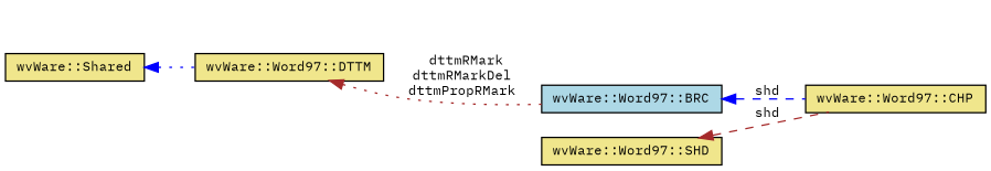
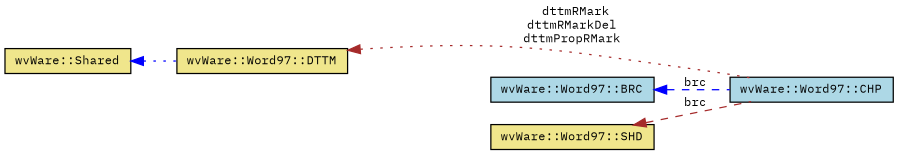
  digraph {
    fontname="IBM Plex Mono"
    rankdir=LR
    node [color=black fillcolor=khaki fontname="IBM Plex Mono" fontsize=10 shape=record style=filled]
    edge [color=blue dir=back fontname="IBM Plex Mono" fontsize=10 labelfontname=Helvetica labelfontsize=10 style=dotted]
-   n1 [fontcolor=black height=0.2 label="wvWare::Word97::CHP" width=0.4]
+   n1 [fillcolor=lightblue fontcolor=black height=0.2 label="wvWare::Word97::CHP" width=0.4]
    n2 [height=0.2 label="wvWare::Shared" width=0.4]
    n3 [height=0.2 label="wvWare::Word97::DTTM" width=0.4]
    n4 [height=0.2 label="wvWare::Word97::SHD" width=0.4]
    n5 [fillcolor=lightblue height=0.2 label="wvWare::Word97::BRC" width=0.4]
    n2 -> n3
-   n3 -> n5 [color=brown label=" dttmRMark\ndttmRMarkDel\ndttmPropRMark"]
-   n4 -> n1 [color=brown label=" shd" style=dashed]
-   n5 -> n1 [label=" shd" style=dashed]
+   n3 -> n1 [color=brown label=" dttmRMark\ndttmRMarkDel\ndttmPropRMark"]
+   n4 -> n1 [color=brown label=" brc" style=dashed]
+   n5 -> n1 [label=" brc" style=dashed]
  }
